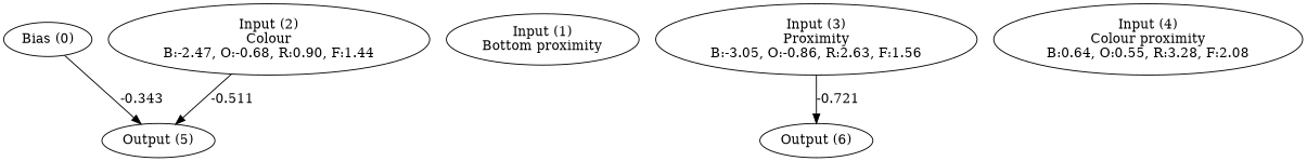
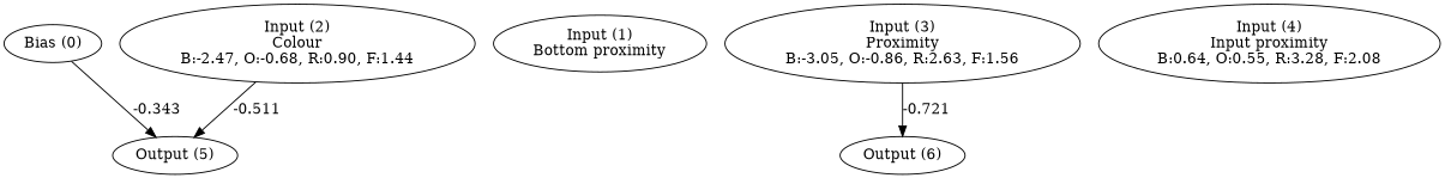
  digraph {
    n1 [label="Bias (0)"]
    n2 [label="Input (1)\nBottom proximity"]
    n3 [label="Input (2)\nColour\nB:-2.47, O:-0.68, R:0.90, F:1.44"]
    n4 [label="Input (3)\nProximity\nB:-3.05, O:-0.86, R:2.63, F:1.56"]
-   n5 [label="Input (4)\nColour proximity\nB:0.64, O:0.55, R:3.28, F:2.08"]
+   n5 [label="Input (4)\nInput proximity\nB:0.64, O:0.55, R:3.28, F:2.08"]
    n6 [label="Output (5)"]
    n7 [label="Output (6)"]
    subgraph sub_1 {
      rank=same
      n1
      n2
      n3
      n4
      n5
    }
    subgraph sub_2 {
      rank=same
      n6
      n7
    }
    n1 -> n6 [label=-0.343]
    n3 -> n6 [label=-0.511]
    n4 -> n7 [label=-0.721]
  }
